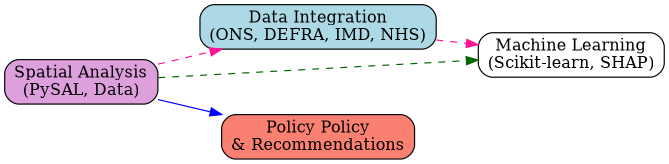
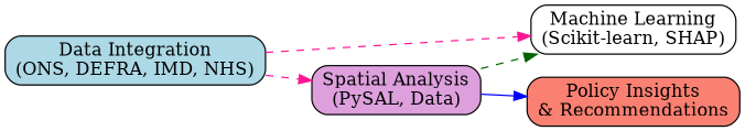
  digraph {
    rankdir=LR
    node [shape=box style="rounded,filled"]
    edge [color=deeppink style=dashed]
    n1 [fillcolor=lightblue label="Data Integration\n(ONS, DEFRA, IMD, NHS)"]
    n2 [fillcolor=plum label="Spatial Analysis\n(PySAL, Data)"]
    n3 [fillcolor=white label="Machine Learning\n(Scikit-learn, SHAP)"]
-   n4 [fillcolor=salmon label="Policy Policy\n& Recommendations"]
-   n2 -> n1
+   n4 [fillcolor=salmon label="Policy Insights\n& Recommendations"]
+   n1 -> n2
    n1 -> n3
    n2 -> n3 [color=darkgreen]
    n2 -> n4 [color=blue style=solid]
  }
